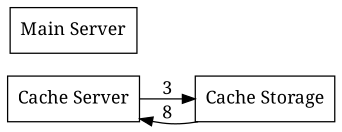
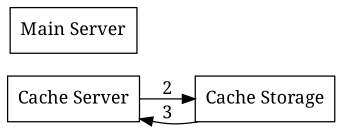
  digraph {
    fontname="Noto Serif"
    rankdir=LR
    node [fontname="Noto Serif" shape=box]
    edge [fontname="Noto Serif"]
    n1 [label="Cache Server"]
    n2 [label="Cache Storage"]
    n3 [label="Main Server"]
-   n1 -> n2 [label=3]
-   n2 -> n1 [label=8]
+   n1 -> n2 [label=2]
+   n2 -> n1 [label=3]
  }
